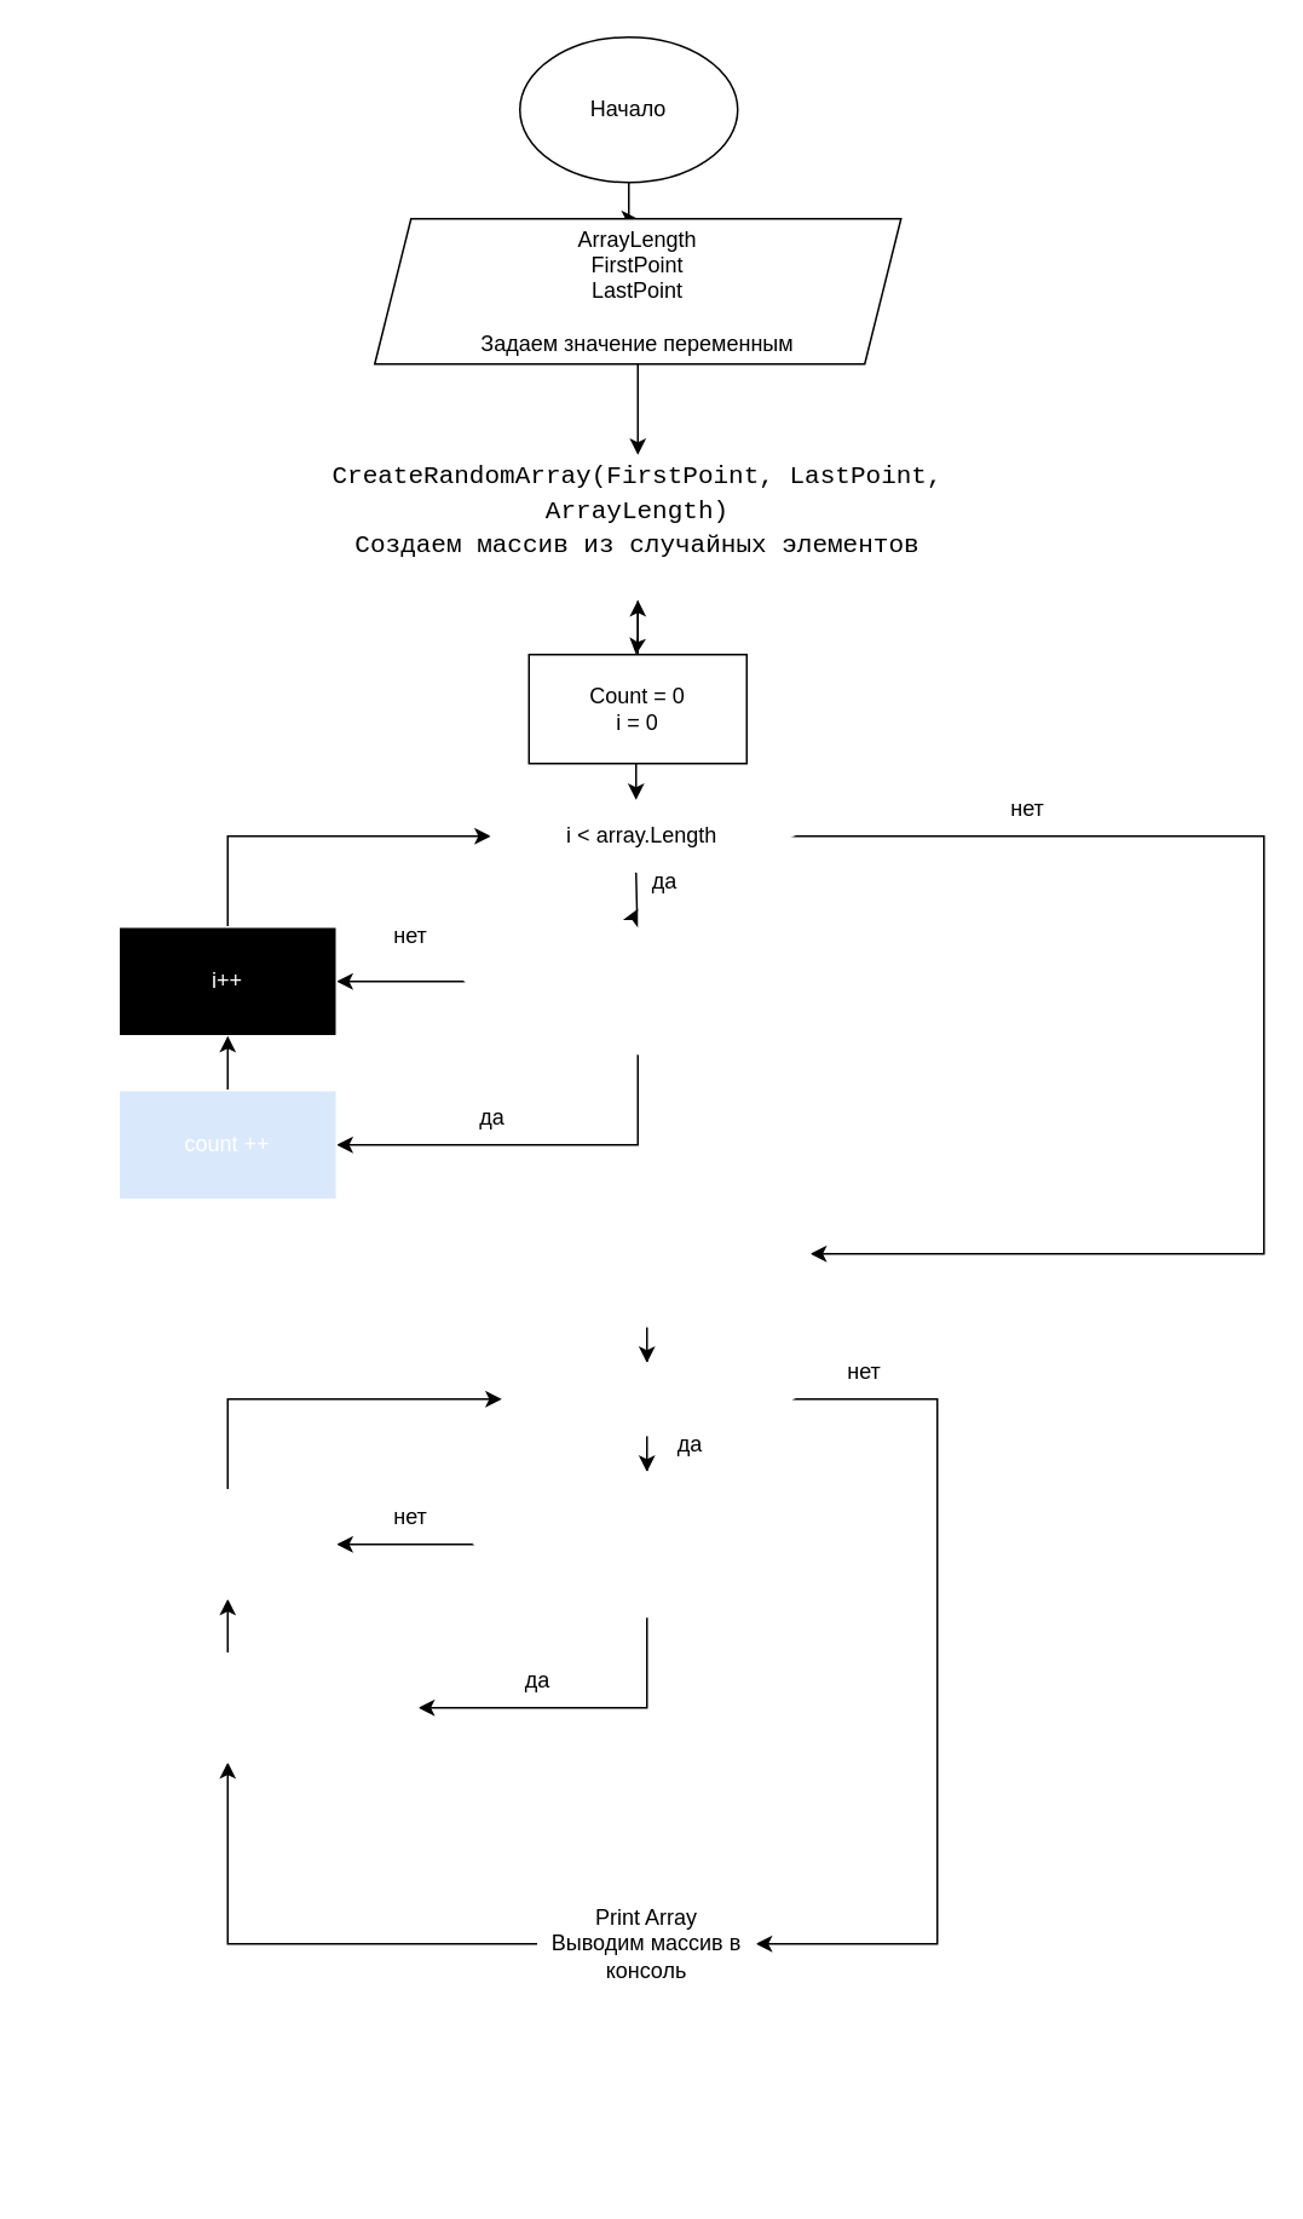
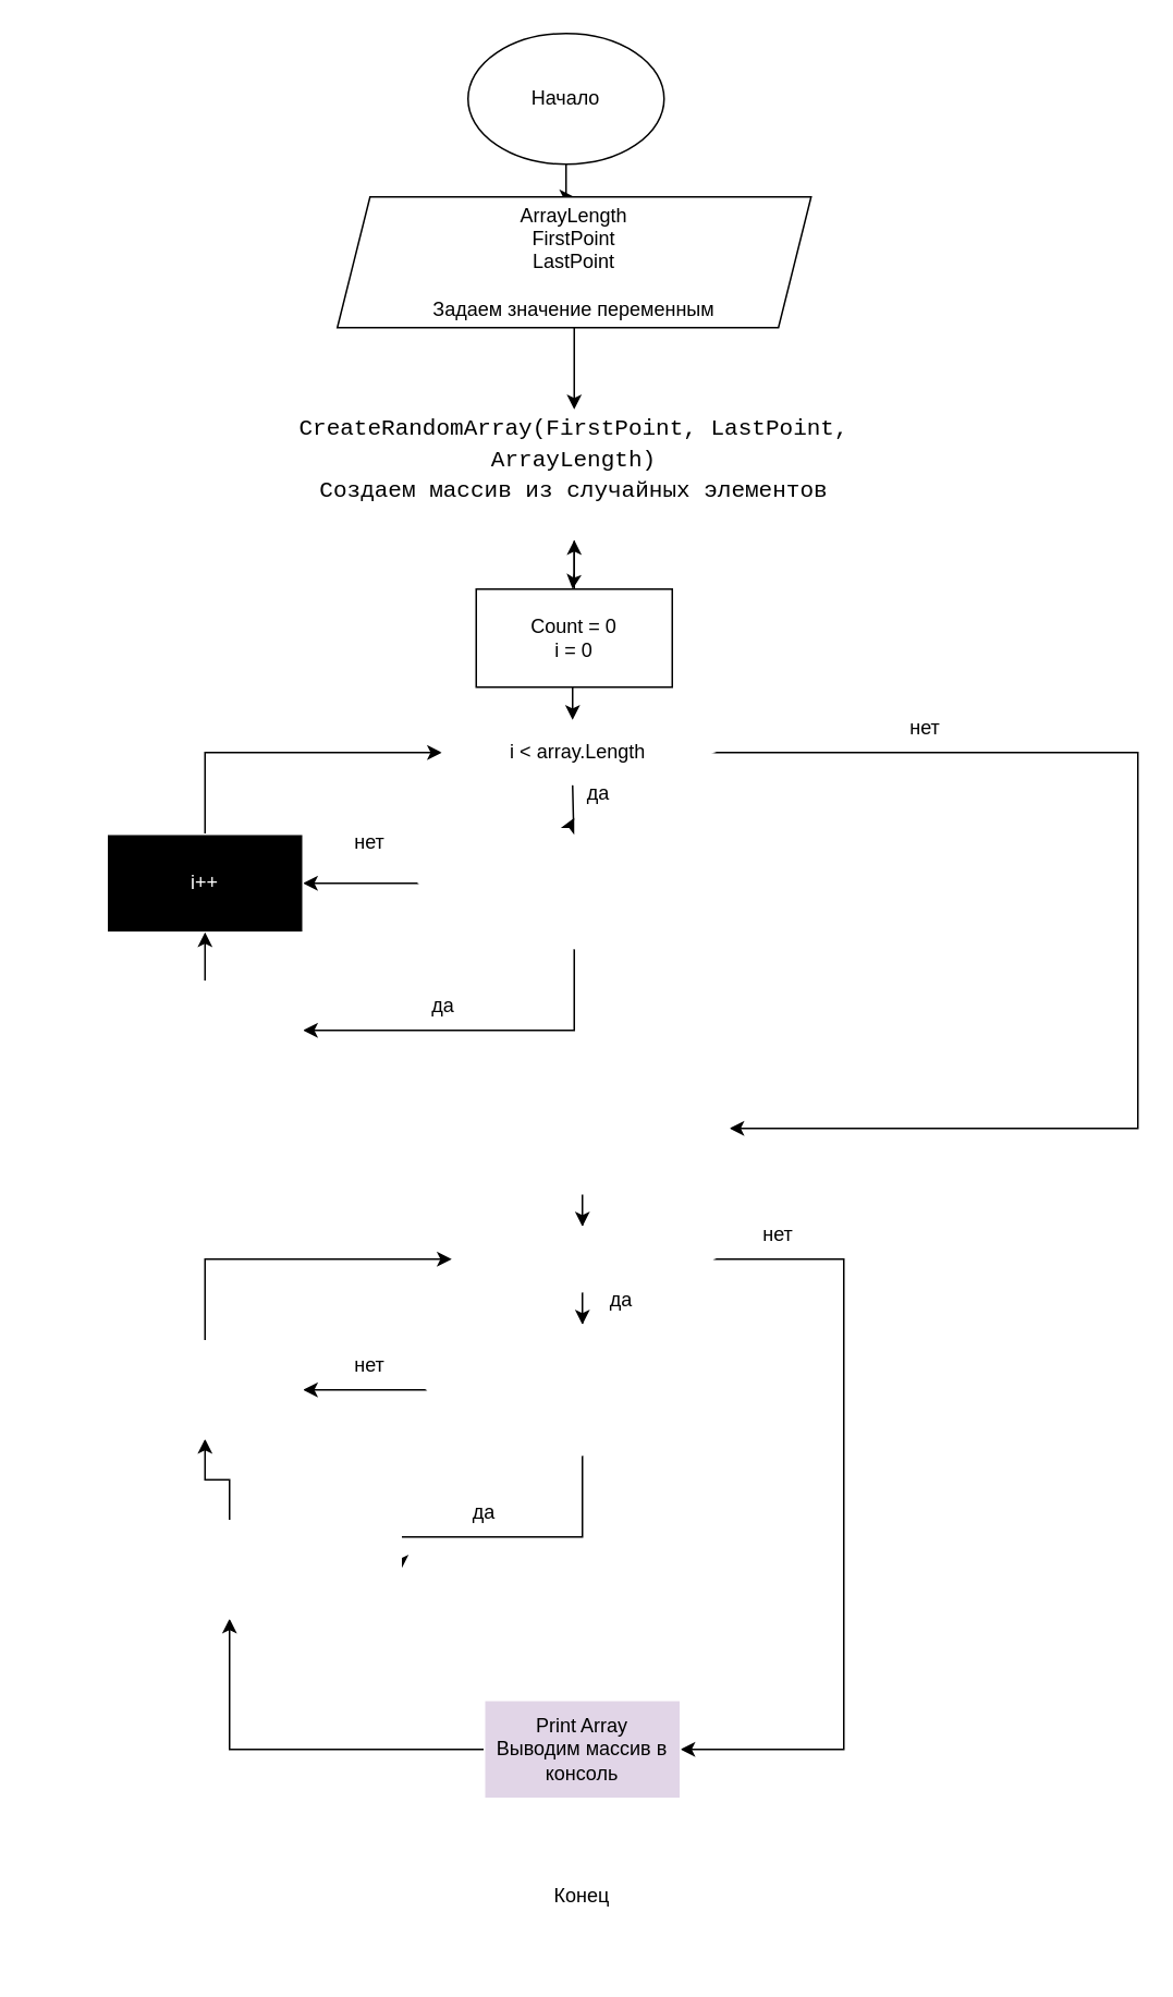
  <mxCell id="0" />
  <mxCell id="1" parent="0" />
  <mxCell id="2" value="" style="edgeStyle=orthogonalEdgeStyle;rounded=0;orthogonalLoop=1;jettySize=auto;html=1;fontColor=#000000;" parent="1" source="3" target="7" edge="1"><mxGeometry relative="1" as="geometry" /></mxCell>
  <mxCell id="3" value="Начало" style="ellipse;whiteSpace=wrap;html=1;" parent="1" vertex="1"><mxGeometry x="286" y="20" width="120" height="80" as="geometry" /></mxCell>
  <mxCell id="4" style="edgeStyle=orthogonalEdgeStyle;rounded=0;orthogonalLoop=1;jettySize=auto;html=1;entryX=0.5;entryY=0;entryDx=0;entryDy=0;fontColor=#000000;" parent="1" source="5" edge="1"><mxGeometry relative="1" as="geometry"><mxPoint x="350" y="360" as="targetPoint" /></mxGeometry></mxCell>
  <mxCell id="5" value="&lt;div style=&quot;font-family: &amp;#34;consolas&amp;#34; , &amp;#34;courier new&amp;#34; , monospace ; font-weight: normal ; font-size: 14px ; line-height: 19px&quot;&gt;&lt;div&gt;CreateRandomArray(FirstPoint, LastPoint, ArrayLength) &lt;br&gt;&lt;/div&gt;&lt;div&gt;Создаем массив из случайных элементов&lt;br&gt;&lt;/div&gt;&lt;div&gt;&lt;span style=&quot;background-color: rgb(255 , 255 , 255)&quot;&gt;&lt;br&gt;&lt;/span&gt;&lt;/div&gt;&lt;/div&gt;" style="rounded=0;whiteSpace=wrap;html=1;strokeColor=#FFFFFF;" parent="1" vertex="1"><mxGeometry x="151" y="250" width="400" height="80" as="geometry" /></mxCell>
  <mxCell id="6" value="" style="edgeStyle=orthogonalEdgeStyle;rounded=0;orthogonalLoop=1;jettySize=auto;html=1;fontColor=#000000;" parent="1" source="7" target="5" edge="1"><mxGeometry relative="1" as="geometry" /></mxCell>
  <mxCell id="7" value="&lt;div&gt;ArrayLength&lt;br&gt;&lt;/div&gt;&lt;div&gt;FirstPoint&lt;/div&gt;&lt;div&gt;LastPoint&lt;/div&gt;&lt;div&gt;&lt;br&gt;&lt;/div&gt;&lt;div&gt;Задаем значение переменным&lt;br&gt;&lt;/div&gt;" style="shape=parallelogram;perimeter=parallelogramPerimeter;whiteSpace=wrap;html=1;fixedSize=1;" parent="1" vertex="1"><mxGeometry x="206" y="120" width="290" height="80" as="geometry" /></mxCell>
+ <mxCell id="8" value="Конец" style="ellipse;whiteSpace=wrap;html=1;strokeColor=#FFFFFF;" parent="1" vertex="1"><mxGeometry x="296" y="1120" width="120" height="80" as="geometry" /></mxCell>
  <mxCell id="9" value="" style="edgeStyle=orthogonalEdgeStyle;rounded=0;orthogonalLoop=1;jettySize=auto;html=1;fontColor=#000000;entryX=0.5;entryY=0;entryDx=0;entryDy=0;" parent="1" edge="1"><mxGeometry relative="1" as="geometry"><mxPoint x="350" y="420" as="sourcePoint" /><mxPoint x="350" y="440" as="targetPoint" /></mxGeometry></mxCell>
  <mxCell id="10" value="" style="edgeStyle=orthogonalEdgeStyle;rounded=0;orthogonalLoop=1;jettySize=auto;html=1;fontColor=#000000;" parent="1" source="12" target="16" edge="1"><mxGeometry relative="1" as="geometry"><Array as="points"><mxPoint x="351" y="630" /></Array></mxGeometry></mxCell>
  <mxCell id="11" value="" style="edgeStyle=orthogonalEdgeStyle;rounded=0;orthogonalLoop=1;jettySize=auto;html=1;fontColor=#000000;" parent="1" source="12" target="14" edge="1"><mxGeometry relative="1" as="geometry" /></mxCell>
  <mxCell id="12" value="&lt;font color=&quot;#ffffff&quot;&gt;&lt;span style=&quot;font-family: &amp;#34;helvetica&amp;#34; ; font-size: 12px ; font-style: normal ; font-weight: 400 ; letter-spacing: normal ; text-align: center ; text-indent: 0px ; text-transform: none ; word-spacing: 0px ; display: inline ; float: none&quot;&gt;array[i] % 2 = 0&lt;/span&gt;&lt;br&gt;&lt;/font&gt;" style="rhombus;whiteSpace=wrap;html=1;labelBackgroundColor=none;fontColor=#000000;align=center;strokeColor=#FFFFFF;" parent="1" vertex="1"><mxGeometry x="256" y="500" width="190" height="80" as="geometry" /></mxCell>
  <mxCell id="13" style="edgeStyle=orthogonalEdgeStyle;rounded=0;orthogonalLoop=1;jettySize=auto;html=1;entryX=0;entryY=0.5;entryDx=0;entryDy=0;fontColor=#000000;" parent="1" source="14" edge="1"><mxGeometry relative="1" as="geometry"><Array as="points"><mxPoint x="125" y="460" /></Array><mxPoint x="270" y="460" as="targetPoint" /></mxGeometry></mxCell>
  <mxCell id="14" value="&lt;font color=&quot;#ffffff&quot;&gt;i++&lt;/font&gt;" style="rounded=0;whiteSpace=wrap;html=1;labelBackgroundColor=none;fontColor=#000000;fillColor=#000000;strokeColor=#FFFFFF;" parent="1" vertex="1"><mxGeometry x="65" y="510" width="120" height="60" as="geometry" /></mxCell>
  <mxCell id="15" value="" style="edgeStyle=orthogonalEdgeStyle;rounded=0;orthogonalLoop=1;jettySize=auto;html=1;fontColor=#000000;" parent="1" source="16" target="14" edge="1"><mxGeometry relative="1" as="geometry" /></mxCell>
- <mxCell id="16" value="&lt;div&gt;&lt;font color=&quot;#ffffff&quot;&gt;count ++&lt;/font&gt;&lt;/div&gt;" style="rounded=0;whiteSpace=wrap;html=1;labelBackgroundColor=none;fontColor=#000000;strokeColor=#FFFFFF;fillColor=#dae8fc;" parent="1" vertex="1"><mxGeometry x="65" y="600" width="120" height="60" as="geometry" /></mxCell>
+ <mxCell id="16" value="&lt;div&gt;&lt;font color=&quot;#ffffff&quot;&gt;count ++&lt;/font&gt;&lt;/div&gt;" style="rounded=0;whiteSpace=wrap;html=1;labelBackgroundColor=none;fontColor=#000000;strokeColor=#FFFFFF;" parent="1" vertex="1"><mxGeometry x="65" y="600" width="120" height="60" as="geometry" /></mxCell>
  <mxCell id="17" value="да" style="text;html=1;strokeColor=none;fillColor=none;align=center;verticalAlign=middle;whiteSpace=wrap;rounded=0;labelBackgroundColor=#FFFFFF;fontColor=#000000;" parent="1" vertex="1"><mxGeometry x="241" y="600" width="60" height="30" as="geometry" /></mxCell>
  <mxCell id="18" value="нет" style="text;html=1;strokeColor=none;fillColor=none;align=center;verticalAlign=middle;whiteSpace=wrap;rounded=0;labelBackgroundColor=#FFFFFF;fontColor=#000000;" parent="1" vertex="1"><mxGeometry x="196" y="500" width="60" height="30" as="geometry" /></mxCell>
  <mxCell id="19" value="" style="edgeStyle=orthogonalEdgeStyle;rounded=0;orthogonalLoop=1;jettySize=auto;html=1;fontColor=#000000;" parent="1" target="12" edge="1"><mxGeometry relative="1" as="geometry"><mxPoint x="350" y="480" as="sourcePoint" /></mxGeometry></mxCell>
  <mxCell id="20" style="edgeStyle=orthogonalEdgeStyle;rounded=0;orthogonalLoop=1;jettySize=auto;html=1;fontColor=#000000;entryX=1;entryY=0.5;entryDx=0;entryDy=0;" parent="1" target="23" edge="1"><mxGeometry relative="1" as="geometry"><Array as="points"><mxPoint x="696" y="460" /><mxPoint x="696" y="690" /></Array><mxPoint x="430" y="460" as="sourcePoint" /></mxGeometry></mxCell>
  <mxCell id="21" value="да" style="text;html=1;strokeColor=none;fillColor=none;align=center;verticalAlign=middle;whiteSpace=wrap;rounded=0;labelBackgroundColor=#FFFFFF;fontColor=#000000;" parent="1" vertex="1"><mxGeometry x="336" y="470" width="60" height="30" as="geometry" /></mxCell>
  <mxCell id="22" style="edgeStyle=orthogonalEdgeStyle;rounded=0;orthogonalLoop=1;jettySize=auto;html=1;entryX=0.5;entryY=0;entryDx=0;entryDy=0;fontColor=#000000;" parent="1" source="23" target="26" edge="1"><mxGeometry relative="1" as="geometry" /></mxCell>
  <mxCell id="23" value="&lt;div&gt;&lt;font color=&quot;#ffffff&quot;&gt;EvenArray[count]&lt;/font&gt;&lt;/div&gt;&lt;div&gt;&lt;font color=&quot;#ffffff&quot;&gt;Создаем массив длинной count&lt;/font&gt;&lt;/div&gt;&lt;div&gt;&lt;font color=&quot;#ffffff&quot;&gt;index = 0&lt;/font&gt;&lt;/div&gt;&lt;div&gt;&lt;font color=&quot;#ffffff&quot;&gt;i = 0&lt;/font&gt;&lt;br&gt;&lt;/div&gt;" style="rounded=0;whiteSpace=wrap;html=1;labelBackgroundColor=none;fontColor=#000000;strokeColor=#FFFFFF;" parent="1" vertex="1"><mxGeometry x="266" y="650" width="180" height="80" as="geometry" /></mxCell>
  <mxCell id="24" style="edgeStyle=orthogonalEdgeStyle;rounded=0;orthogonalLoop=1;jettySize=auto;html=1;entryX=0.5;entryY=0;entryDx=0;entryDy=0;fontColor=#000000;" parent="1" source="26" target="29" edge="1"><mxGeometry relative="1" as="geometry" /></mxCell>
  <mxCell id="25" style="edgeStyle=orthogonalEdgeStyle;rounded=0;orthogonalLoop=1;jettySize=auto;html=1;entryX=1;entryY=0.5;entryDx=0;entryDy=0;fontColor=#000000;" parent="1" source="26" target="33" edge="1"><mxGeometry relative="1" as="geometry"><Array as="points"><mxPoint x="516" y="770" /><mxPoint x="516" y="1070" /></Array></mxGeometry></mxCell>
  <mxCell id="26" value="&lt;font color=&quot;#ffffff&quot;&gt;i &amp;lt; array.length&lt;/font&gt;" style="rhombus;whiteSpace=wrap;html=1;labelBackgroundColor=none;fontColor=#000000;strokeColor=#FFFFFF;" parent="1" vertex="1"><mxGeometry x="276" y="750" width="160" height="40" as="geometry" /></mxCell>
  <mxCell id="27" style="edgeStyle=orthogonalEdgeStyle;rounded=0;orthogonalLoop=1;jettySize=auto;html=1;entryX=1;entryY=0.5;entryDx=0;entryDy=0;fontColor=#000000;" parent="1" source="29" target="35" edge="1"><mxGeometry relative="1" as="geometry"><Array as="points"><mxPoint x="356" y="940" /></Array></mxGeometry></mxCell>
  <mxCell id="28" style="edgeStyle=orthogonalEdgeStyle;rounded=0;orthogonalLoop=1;jettySize=auto;html=1;fontColor=#000000;" parent="1" source="29" target="37" edge="1"><mxGeometry relative="1" as="geometry" /></mxCell>
  <mxCell id="29" value="&lt;font color=&quot;#ffffff&quot;&gt;array[i] % 2 = 0&lt;/font&gt;" style="rhombus;whiteSpace=wrap;html=1;labelBackgroundColor=none;fontColor=#000000;strokeColor=#FFFFFF;" parent="1" vertex="1"><mxGeometry x="261" y="810" width="190" height="80" as="geometry" /></mxCell>
  <mxCell id="30" value="да" style="text;html=1;strokeColor=none;fillColor=none;align=center;verticalAlign=middle;whiteSpace=wrap;rounded=0;labelBackgroundColor=#FFFFFF;fontColor=#000000;" parent="1" vertex="1"><mxGeometry x="350" y="780" width="60" height="30" as="geometry" /></mxCell>
  <mxCell id="31" value="нет" style="text;html=1;strokeColor=none;fillColor=none;align=center;verticalAlign=middle;whiteSpace=wrap;rounded=0;labelBackgroundColor=#FFFFFF;fontColor=#000000;" parent="1" vertex="1"><mxGeometry x="536" y="430" width="60" height="30" as="geometry" /></mxCell>
  <mxCell id="32" value="" style="edgeStyle=orthogonalEdgeStyle;rounded=0;orthogonalLoop=1;jettySize=auto;html=1;fontColor=#000000;" parent="1" source="33" target="35" edge="1"><mxGeometry relative="1" as="geometry" /></mxCell>
- <mxCell id="33" value="&lt;font&gt;Print Array&lt;br&gt;Выводим массив в консоль&lt;br&gt;&lt;/font&gt;" style="rounded=0;whiteSpace=wrap;html=1;labelBackgroundColor=none;strokeColor=#FFFFFF;" parent="1" vertex="1"><mxGeometry x="296" y="1040" width="120" height="60" as="geometry" /></mxCell>
+ <mxCell id="33" value="&lt;font&gt;Print Array&lt;br&gt;Выводим массив в консоль&lt;br&gt;&lt;/font&gt;" style="rounded=0;whiteSpace=wrap;html=1;labelBackgroundColor=none;strokeColor=#FFFFFF;fillColor=#e1d5e7;" parent="1" vertex="1"><mxGeometry x="296" y="1040" width="120" height="60" as="geometry" /></mxCell>
  <mxCell id="34" style="edgeStyle=orthogonalEdgeStyle;rounded=0;orthogonalLoop=1;jettySize=auto;html=1;entryX=0.5;entryY=1;entryDx=0;entryDy=0;fontColor=#000000;" parent="1" source="35" target="37" edge="1"><mxGeometry relative="1" as="geometry" /></mxCell>
- <mxCell id="35" value="&lt;div&gt;&lt;font color=&quot;#ffffff&quot;&gt;EvenArray[index] = array[i]&lt;/font&gt;&lt;/div&gt;&lt;div&gt;&lt;font color=&quot;#ffffff&quot;&gt;index++&lt;/font&gt;&lt;/div&gt;" style="rounded=0;whiteSpace=wrap;html=1;labelBackgroundColor=none;fontColor=#000000;strokeColor=#FFFFFF;" parent="1" vertex="1"><mxGeometry x="20" y="910" width="210" height="60" as="geometry" /></mxCell>
+ <mxCell id="35" value="&lt;div&gt;&lt;font color=&quot;#ffffff&quot;&gt;EvenArray[index] = array[i]&lt;/font&gt;&lt;/div&gt;&lt;div&gt;&lt;font color=&quot;#ffffff&quot;&gt;index++&lt;/font&gt;&lt;/div&gt;" style="rounded=0;whiteSpace=wrap;html=1;labelBackgroundColor=none;fontColor=#000000;strokeColor=#FFFFFF;" parent="1" vertex="1"><mxGeometry x="35" y="930" width="210" height="60" as="geometry" /></mxCell>
  <mxCell id="36" style="edgeStyle=orthogonalEdgeStyle;rounded=0;orthogonalLoop=1;jettySize=auto;html=1;entryX=0;entryY=0.5;entryDx=0;entryDy=0;fontColor=#000000;" parent="1" source="37" target="26" edge="1"><mxGeometry relative="1" as="geometry"><Array as="points"><mxPoint x="125" y="770" /></Array></mxGeometry></mxCell>
  <mxCell id="37" value="&lt;font color=&quot;#ffffff&quot;&gt;i++&lt;/font&gt;" style="rounded=0;whiteSpace=wrap;html=1;labelBackgroundColor=none;fontColor=#000000;strokeColor=#FFFFFF;" parent="1" vertex="1"><mxGeometry x="65" y="820" width="120" height="60" as="geometry" /></mxCell>
  <mxCell id="38" value="да" style="text;html=1;strokeColor=none;fillColor=none;align=center;verticalAlign=middle;whiteSpace=wrap;rounded=0;labelBackgroundColor=#FFFFFF;fontColor=#000000;" parent="1" vertex="1"><mxGeometry x="266" y="910" width="60" height="30" as="geometry" /></mxCell>
  <mxCell id="39" value="нет" style="text;html=1;strokeColor=none;fillColor=none;align=center;verticalAlign=middle;whiteSpace=wrap;rounded=0;labelBackgroundColor=#FFFFFF;fontColor=#000000;" parent="1" vertex="1"><mxGeometry x="196" y="820" width="60" height="30" as="geometry" /></mxCell>
  <mxCell id="40" value="нет" style="text;html=1;strokeColor=none;fillColor=none;align=center;verticalAlign=middle;whiteSpace=wrap;rounded=0;labelBackgroundColor=#FFFFFF;fontColor=#000000;" parent="1" vertex="1"><mxGeometry x="446" y="740" width="60" height="30" as="geometry" /></mxCell>
  <mxCell id="41" value="" style="edgeStyle=none;html=1;" edge="1" parent="1" source="42" target="5"><mxGeometry relative="1" as="geometry"><Array as="points"><mxPoint x="351" y="350" /></Array></mxGeometry></mxCell>
  <mxCell id="42" value="Count = 0&lt;br&gt;i = 0" style="rounded=0;whiteSpace=wrap;html=1;" vertex="1" parent="1"><mxGeometry x="291" y="360" width="120" height="60" as="geometry" /></mxCell>
  <mxCell id="43" value="i &amp;lt; array.Length" style="rhombus;whiteSpace=wrap;html=1;strokeColor=#FFFFFF;" vertex="1" parent="1"><mxGeometry x="271" y="440" width="165" height="40" as="geometry" /></mxCell>
